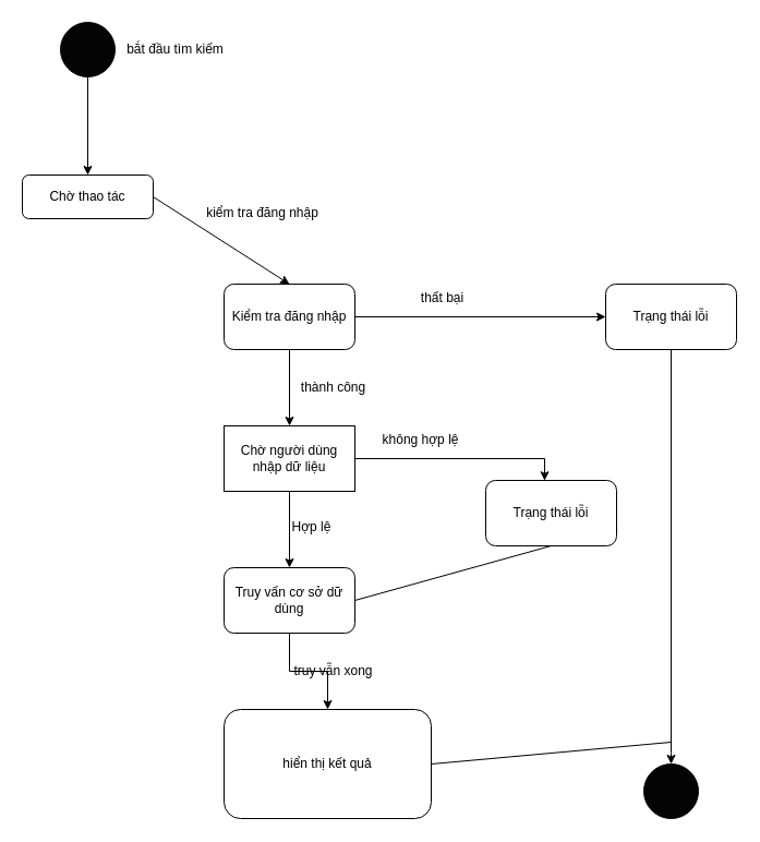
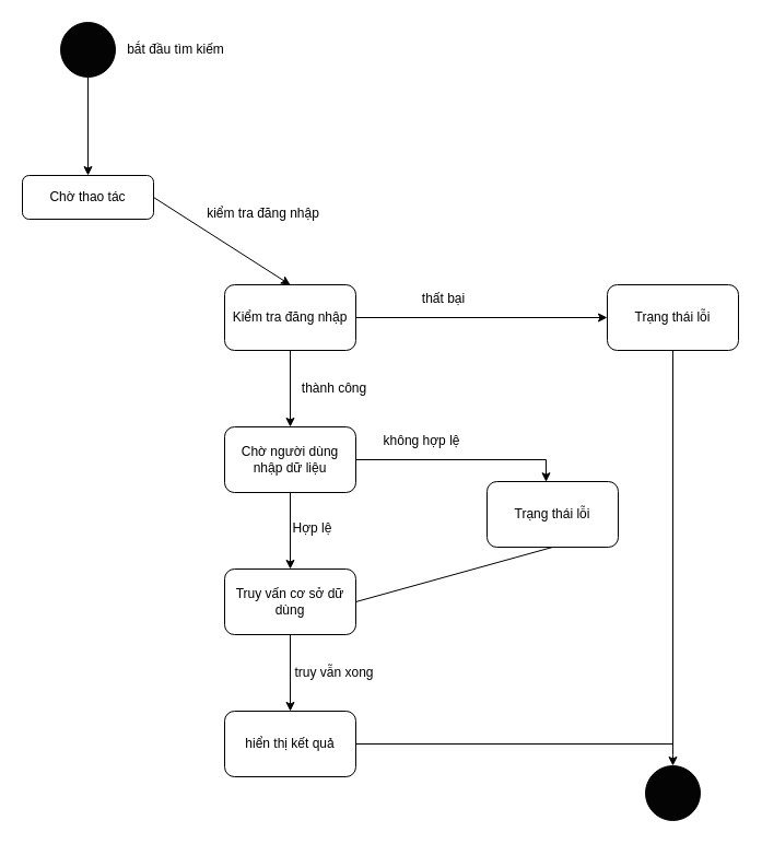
  <mxCell id="0" />
  <mxCell id="1" parent="0" />
  <mxCell id="2" value="" style="ellipse;whiteSpace=wrap;html=1;aspect=fixed;strokeColor=default;fillColor=#040404;" vertex="1" parent="1"><mxGeometry x="55" y="20" width="50" height="50" as="geometry" /></mxCell>
  <mxCell id="3" value="" style="endArrow=classic;html=1;rounded=0;exitX=0.5;exitY=1;exitDx=0;exitDy=0;" edge="1" parent="1" source="2" target="4"><mxGeometry width="50" height="50" relative="1" as="geometry"><mxPoint x="365" y="150" as="sourcePoint" /><mxPoint x="415" y="100" as="targetPoint" /></mxGeometry></mxCell>
  <mxCell id="4" value="Chờ thao tác" style="rounded=1;whiteSpace=wrap;html=1;" vertex="1" parent="1"><mxGeometry x="20" y="160" width="120" height="40" as="geometry" /></mxCell>
  <mxCell id="5" style="edgeStyle=orthogonalEdgeStyle;rounded=0;orthogonalLoop=1;jettySize=auto;html=1;entryX=0.5;entryY=0;entryDx=0;entryDy=0;" edge="1" parent="1" source="7" target="9"><mxGeometry relative="1" as="geometry" /></mxCell>
  <mxCell id="6" style="edgeStyle=orthogonalEdgeStyle;rounded=0;orthogonalLoop=1;jettySize=auto;html=1;exitX=1;exitY=0.5;exitDx=0;exitDy=0;entryX=0;entryY=0.5;entryDx=0;entryDy=0;" edge="1" parent="1" source="7" target="14"><mxGeometry relative="1" as="geometry" /></mxCell>
  <mxCell id="7" value="Kiểm tra đăng nhập" style="rounded=1;whiteSpace=wrap;html=1;" vertex="1" parent="1"><mxGeometry x="205" y="260" width="120" height="60" as="geometry" /></mxCell>
  <mxCell id="8" style="edgeStyle=orthogonalEdgeStyle;rounded=0;orthogonalLoop=1;jettySize=auto;html=1;entryX=0.5;entryY=0;entryDx=0;entryDy=0;" edge="1" parent="1" source="9" target="11"><mxGeometry relative="1" as="geometry" /></mxCell>
- <mxCell id="9" value="Chờ người dùng nhập dữ liệu" style="whiteSpace=wrap;html=1;rounded=0;" vertex="1" parent="1"><mxGeometry x="205" y="390" width="120" height="60" as="geometry" /></mxCell>
+ <mxCell id="9" value="Chờ người dùng nhập dữ liệu" style="rounded=1;whiteSpace=wrap;html=1;" vertex="1" parent="1"><mxGeometry x="205" y="390" width="120" height="60" as="geometry" /></mxCell>
  <mxCell id="10" style="edgeStyle=orthogonalEdgeStyle;rounded=0;orthogonalLoop=1;jettySize=auto;html=1;entryX=0.5;entryY=0;entryDx=0;entryDy=0;" edge="1" parent="1" source="11" target="12"><mxGeometry relative="1" as="geometry" /></mxCell>
  <mxCell id="11" value="Truy vấn cơ sở dữ dùng" style="rounded=1;whiteSpace=wrap;html=1;" vertex="1" parent="1"><mxGeometry x="205" y="520" width="120" height="60" as="geometry" /></mxCell>
- <mxCell id="12" value="hiển thị kết quả" style="rounded=1;whiteSpace=wrap;html=1;" vertex="1" parent="1"><mxGeometry x="205" y="650" width="190" height="100" as="geometry" /></mxCell>
+ <mxCell id="12" value="hiển thị kết quả" style="rounded=1;whiteSpace=wrap;html=1;" vertex="1" parent="1"><mxGeometry x="205" y="650" width="120" height="60" as="geometry" /></mxCell>
  <mxCell id="13" style="edgeStyle=orthogonalEdgeStyle;rounded=0;orthogonalLoop=1;jettySize=auto;html=1;" edge="1" parent="1" source="14" target="26"><mxGeometry relative="1" as="geometry"><Array as="points"><mxPoint x="615" y="690" /><mxPoint x="615" y="690" /></Array></mxGeometry></mxCell>
  <mxCell id="14" value="Trạng thái lỗi" style="rounded=1;whiteSpace=wrap;html=1;" vertex="1" parent="1"><mxGeometry x="555" y="260" width="120" height="60" as="geometry" /></mxCell>
  <mxCell id="15" value="Trạng thái lỗi" style="rounded=1;whiteSpace=wrap;html=1;" vertex="1" parent="1"><mxGeometry x="445" y="440" width="120" height="60" as="geometry" /></mxCell>
  <mxCell id="16" value="" style="endArrow=classic;html=1;rounded=0;exitX=1;exitY=0.5;exitDx=0;exitDy=0;" edge="1" parent="1" source="4"><mxGeometry width="50" height="50" relative="1" as="geometry"><mxPoint x="365" y="400" as="sourcePoint" /><mxPoint x="265" y="260" as="targetPoint" /></mxGeometry></mxCell>
  <mxCell id="17" style="edgeStyle=orthogonalEdgeStyle;rounded=0;orthogonalLoop=1;jettySize=auto;html=1;exitX=1;exitY=0.5;exitDx=0;exitDy=0;entryX=0.45;entryY=0.004;entryDx=0;entryDy=0;entryPerimeter=0;" edge="1" parent="1" source="9" target="15"><mxGeometry relative="1" as="geometry" /></mxCell>
  <mxCell id="18" value="" style="endArrow=none;html=1;rounded=0;exitX=1;exitY=0.5;exitDx=0;exitDy=0;entryX=0.5;entryY=1;entryDx=0;entryDy=0;" edge="1" parent="1" source="11" target="15"><mxGeometry width="50" height="50" relative="1" as="geometry"><mxPoint x="365" y="400" as="sourcePoint" /><mxPoint x="415" y="350" as="targetPoint" /></mxGeometry></mxCell>
  <mxCell id="19" value="bắt đầu tìm kiếm" style="text;html=1;align=center;verticalAlign=middle;resizable=0;points=[];autosize=1;strokeColor=none;fillColor=none;" vertex="1" parent="1"><mxGeometry x="105" y="30" width="110" height="30" as="geometry" /></mxCell>
  <mxCell id="20" value="kiểm tra đăng nhập" style="text;html=1;align=center;verticalAlign=middle;resizable=0;points=[];autosize=1;strokeColor=none;fillColor=none;" vertex="1" parent="1"><mxGeometry x="175" y="180" width="130" height="30" as="geometry" /></mxCell>
  <mxCell id="21" value="thất bại" style="text;html=1;align=center;verticalAlign=middle;resizable=0;points=[];autosize=1;strokeColor=none;fillColor=none;" vertex="1" parent="1"><mxGeometry x="375" y="258" width="60" height="30" as="geometry" /></mxCell>
  <mxCell id="22" value="thành công" style="text;html=1;align=center;verticalAlign=middle;resizable=0;points=[];autosize=1;strokeColor=none;fillColor=none;" vertex="1" parent="1"><mxGeometry x="265" y="340" width="80" height="30" as="geometry" /></mxCell>
  <mxCell id="23" value="không hợp lệ" style="text;html=1;align=center;verticalAlign=middle;resizable=0;points=[];autosize=1;strokeColor=none;fillColor=none;" vertex="1" parent="1"><mxGeometry x="340" y="388" width="90" height="30" as="geometry" /></mxCell>
  <mxCell id="24" value="Hợp lệ" style="text;html=1;align=center;verticalAlign=middle;resizable=0;points=[];autosize=1;strokeColor=none;fillColor=none;" vertex="1" parent="1"><mxGeometry x="255" y="468" width="60" height="30" as="geometry" /></mxCell>
  <mxCell id="25" value="truy vẫn xong" style="text;html=1;align=center;verticalAlign=middle;resizable=0;points=[];autosize=1;strokeColor=none;fillColor=none;" vertex="1" parent="1"><mxGeometry x="255" y="600" width="100" height="30" as="geometry" /></mxCell>
  <mxCell id="26" value="" style="ellipse;whiteSpace=wrap;html=1;aspect=fixed;strokeColor=default;fillColor=#040404;" vertex="1" parent="1"><mxGeometry x="590" y="700" width="50" height="50" as="geometry" /></mxCell>
  <mxCell id="27" value="" style="endArrow=none;html=1;rounded=0;exitX=1;exitY=0.5;exitDx=0;exitDy=0;" edge="1" parent="1" source="12"><mxGeometry width="50" height="50" relative="1" as="geometry"><mxPoint x="365" y="520" as="sourcePoint" /><mxPoint x="615" y="680" as="targetPoint" /></mxGeometry></mxCell>
